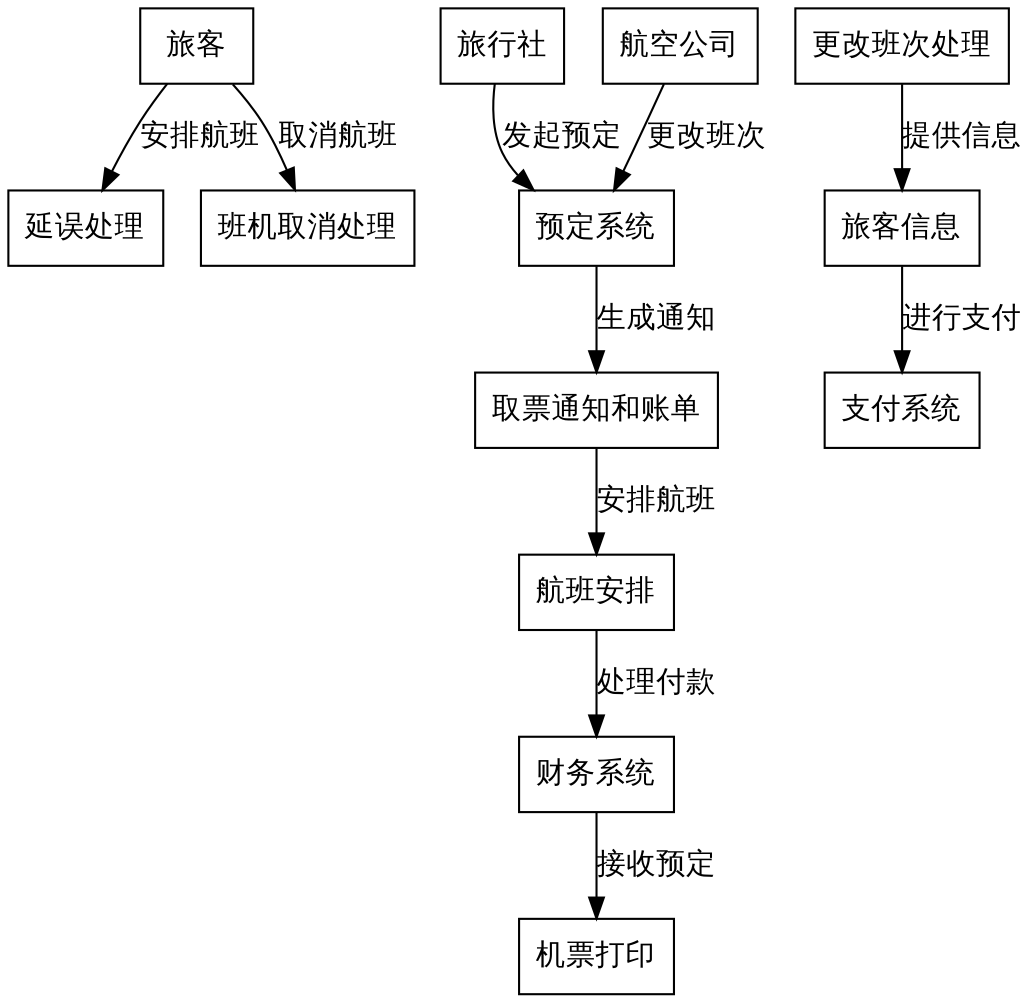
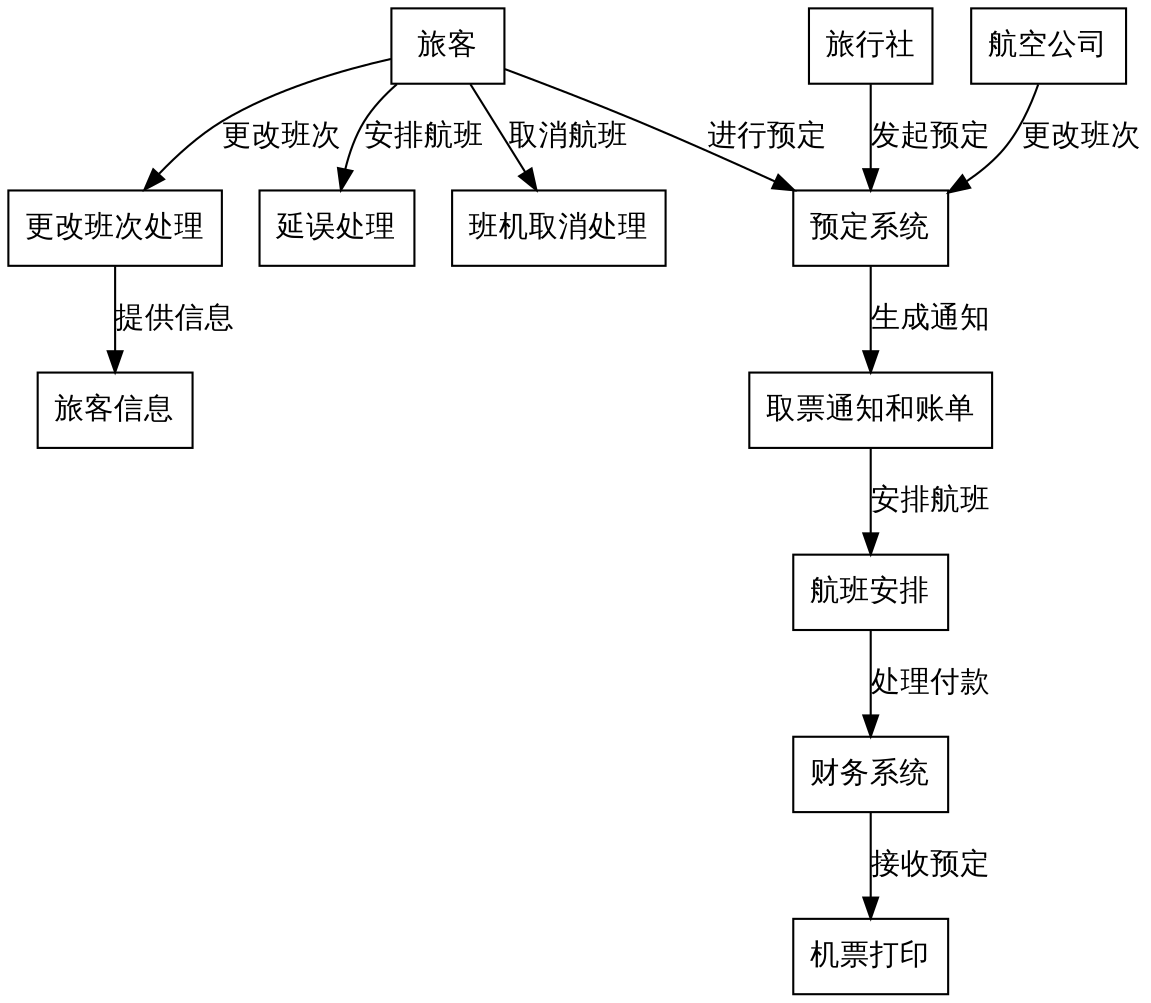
  digraph {
    node [fontname=SimSun shape=entity]
    edge [fontname=SimSun]
    "旅客"
    "预定系统"
    "延误处理"
    "班机取消处理"
    "更改班次处理"
    "取票通知和账单"
    "旅客信息"
-   "支付系统"
    "旅行社"
    "航空公司"
    "航班安排"
    "财务系统"
    "机票打印"
+   "旅客" -> "预定系统" [label="进行预定"]
    "旅客" -> "延误处理" [label="安排航班"]
    "旅客" -> "班机取消处理" [label="取消航班"]
+   "旅客" -> "更改班次处理" [label="更改班次"]
    "预定系统" -> "取票通知和账单" [label="生成通知"]
    "更改班次处理" -> "旅客信息" [label="提供信息"]
    "取票通知和账单" -> "航班安排" [label="安排航班"]
-   "旅客信息" -> "支付系统" [label="进行支付"]
    "旅行社" -> "预定系统" [label="发起预定"]
    "航空公司" -> "预定系统" [label="更改班次"]
    "航班安排" -> "财务系统" [label="处理付款"]
    "财务系统" -> "机票打印" [label="接收预定"]
  }
